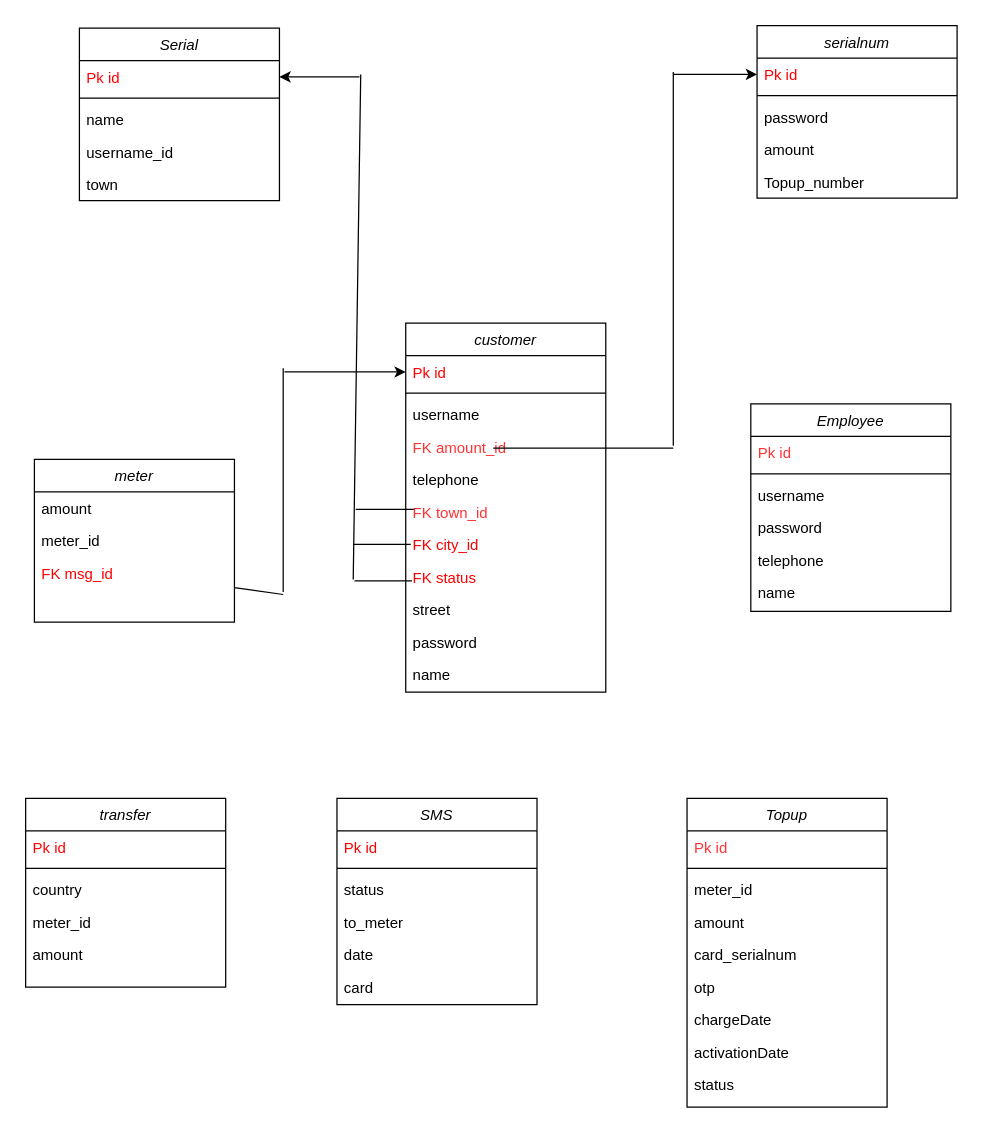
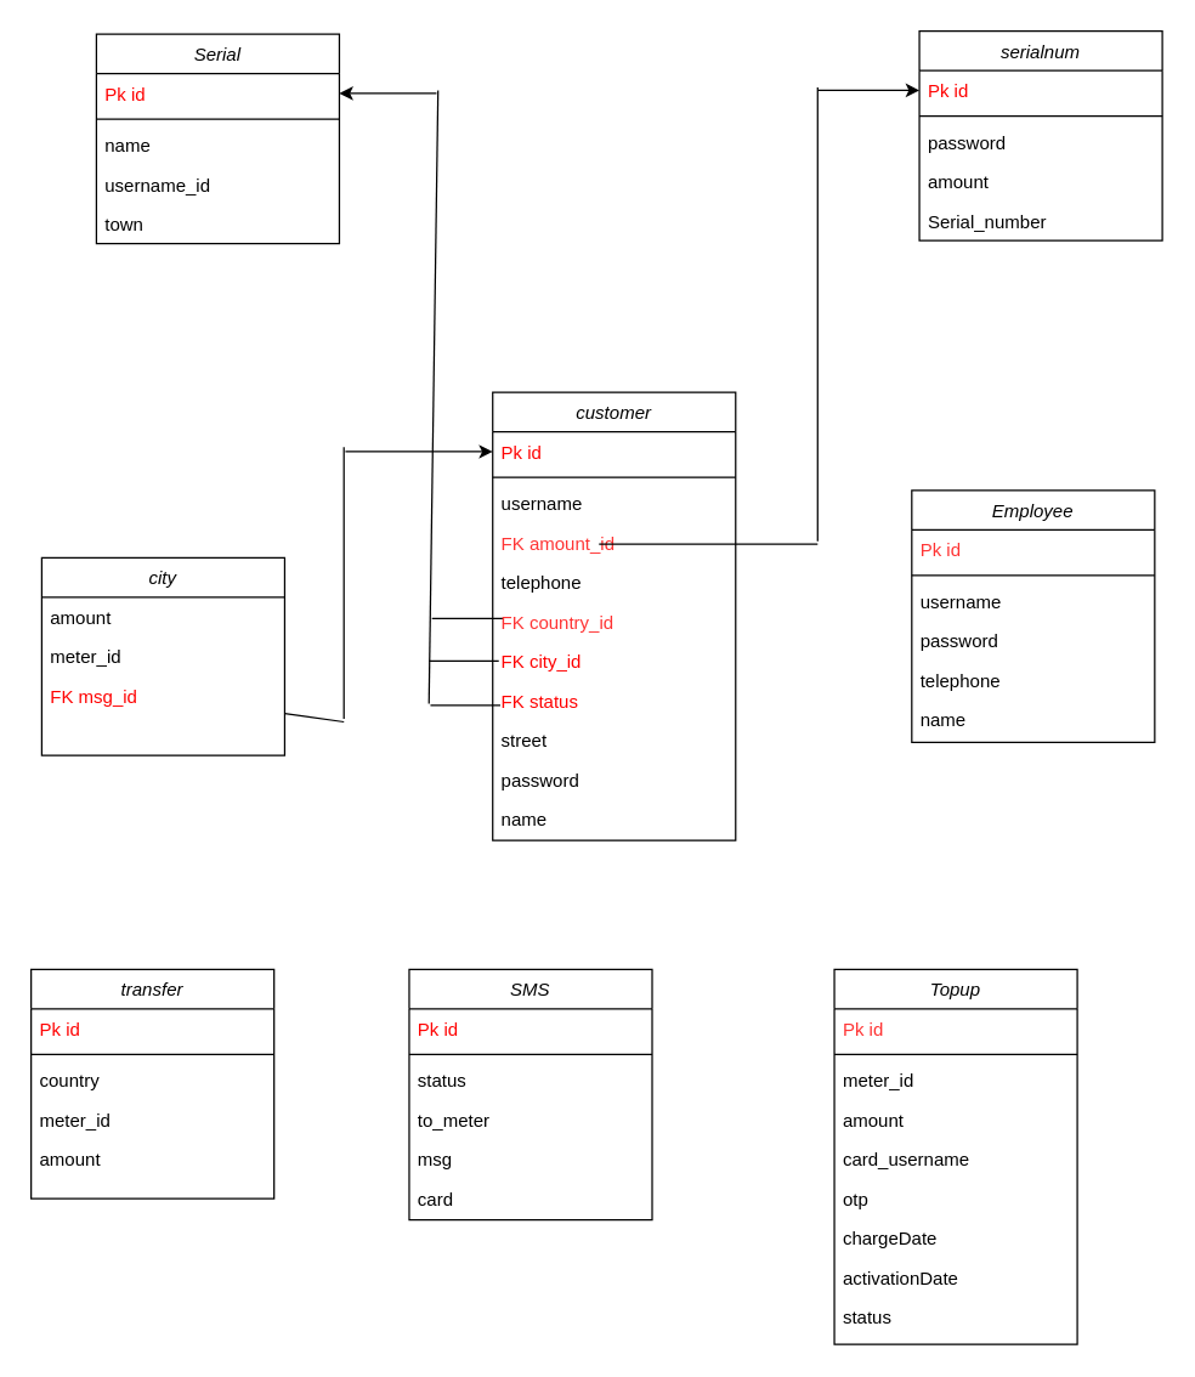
  <mxCell id="0" />
  <mxCell id="1" parent="0" />
  <mxCell id="2" value="transfer" style="swimlane;fontStyle=2;align=center;verticalAlign=top;childLayout=stackLayout;horizontal=1;startSize=26;horizontalStack=0;resizeParent=1;resizeLast=0;collapsible=1;marginBottom=0;rounded=0;shadow=0;strokeWidth=1;" parent="1" vertex="1"><mxGeometry x="20" y="638" width="160" height="151" as="geometry"><mxRectangle x="230" y="140" width="160" height="26" as="alternateBounds" /></mxGeometry></mxCell>
  <mxCell id="3" value="Pk id" style="text;align=left;verticalAlign=top;spacingLeft=4;spacingRight=4;overflow=hidden;rotatable=0;points=[[0,0.5],[1,0.5]];portConstraint=eastwest;fontColor=#FF0000;" parent="2" vertex="1"><mxGeometry y="26" width="160" height="26" as="geometry" /></mxCell>
  <mxCell id="4" value="" style="line;html=1;strokeWidth=1;align=left;verticalAlign=middle;spacingTop=-1;spacingLeft=3;spacingRight=3;rotatable=0;labelPosition=right;points=[];portConstraint=eastwest;" parent="2" vertex="1"><mxGeometry y="52" width="160" height="8" as="geometry" /></mxCell>
  <mxCell id="5" value="country" style="text;align=left;verticalAlign=top;spacingLeft=4;spacingRight=4;overflow=hidden;rotatable=0;points=[[0,0.5],[1,0.5]];portConstraint=eastwest;rounded=0;shadow=0;html=0;" parent="2" vertex="1"><mxGeometry y="60" width="160" height="26" as="geometry" /></mxCell>
  <mxCell id="6" value="meter_id" style="text;align=left;verticalAlign=top;spacingLeft=4;spacingRight=4;overflow=hidden;rotatable=0;points=[[0,0.5],[1,0.5]];portConstraint=eastwest;rounded=0;shadow=0;html=0;" parent="2" vertex="1"><mxGeometry y="86" width="160" height="26" as="geometry" /></mxCell>
  <mxCell id="7" value="amount" style="text;align=left;verticalAlign=top;spacingLeft=4;spacingRight=4;overflow=hidden;rotatable=0;points=[[0,0.5],[1,0.5]];portConstraint=eastwest;" parent="2" vertex="1"><mxGeometry y="112" width="160" height="26" as="geometry" /></mxCell>
  <mxCell id="8" value="SMS" style="swimlane;fontStyle=2;align=center;verticalAlign=top;childLayout=stackLayout;horizontal=1;startSize=26;horizontalStack=0;resizeParent=1;resizeLast=0;collapsible=1;marginBottom=0;rounded=0;shadow=0;strokeWidth=1;" parent="1" vertex="1"><mxGeometry x="269" y="638" width="160" height="165" as="geometry"><mxRectangle x="230" y="140" width="160" height="26" as="alternateBounds" /></mxGeometry></mxCell>
  <mxCell id="9" value="Pk id" style="text;align=left;verticalAlign=top;spacingLeft=4;spacingRight=4;overflow=hidden;rotatable=0;points=[[0,0.5],[1,0.5]];portConstraint=eastwest;fontColor=#FF0000;" parent="8" vertex="1"><mxGeometry y="26" width="160" height="26" as="geometry" /></mxCell>
  <mxCell id="10" value="" style="line;html=1;strokeWidth=1;align=left;verticalAlign=middle;spacingTop=-1;spacingLeft=3;spacingRight=3;rotatable=0;labelPosition=right;points=[];portConstraint=eastwest;" parent="8" vertex="1"><mxGeometry y="52" width="160" height="8" as="geometry" /></mxCell>
  <mxCell id="11" value="status" style="text;align=left;verticalAlign=top;spacingLeft=4;spacingRight=4;overflow=hidden;rotatable=0;points=[[0,0.5],[1,0.5]];portConstraint=eastwest;rounded=0;shadow=0;html=0;" parent="8" vertex="1"><mxGeometry y="60" width="160" height="26" as="geometry" /></mxCell>
  <mxCell id="12" value="to_meter" style="text;align=left;verticalAlign=top;spacingLeft=4;spacingRight=4;overflow=hidden;rotatable=0;points=[[0,0.5],[1,0.5]];portConstraint=eastwest;rounded=0;shadow=0;html=0;" parent="8" vertex="1"><mxGeometry y="86" width="160" height="26" as="geometry" /></mxCell>
- <mxCell id="13" value="date" style="text;align=left;verticalAlign=top;spacingLeft=4;spacingRight=4;overflow=hidden;rotatable=0;points=[[0,0.5],[1,0.5]];portConstraint=eastwest;" parent="8" vertex="1"><mxGeometry y="112" width="160" height="26" as="geometry" /></mxCell>
+ <mxCell id="13" value="msg" style="text;align=left;verticalAlign=top;spacingLeft=4;spacingRight=4;overflow=hidden;rotatable=0;points=[[0,0.5],[1,0.5]];portConstraint=eastwest;" parent="8" vertex="1"><mxGeometry y="112" width="160" height="26" as="geometry" /></mxCell>
  <mxCell id="14" value="card" style="text;align=left;verticalAlign=top;spacingLeft=4;spacingRight=4;overflow=hidden;rotatable=0;points=[[0,0.5],[1,0.5]];portConstraint=eastwest;" parent="8" vertex="1"><mxGeometry y="138" width="160" height="26" as="geometry" /></mxCell>
  <mxCell id="15" value="Topup" style="swimlane;fontStyle=2;align=center;verticalAlign=top;childLayout=stackLayout;horizontal=1;startSize=26;horizontalStack=0;resizeParent=1;resizeLast=0;collapsible=1;marginBottom=0;rounded=0;shadow=0;strokeWidth=1;" parent="1" vertex="1"><mxGeometry x="549" y="638" width="160" height="247" as="geometry"><mxRectangle x="230" y="140" width="160" height="26" as="alternateBounds" /></mxGeometry></mxCell>
  <mxCell id="16" value="Pk id" style="text;align=left;verticalAlign=top;spacingLeft=4;spacingRight=4;overflow=hidden;rotatable=0;points=[[0,0.5],[1,0.5]];portConstraint=eastwest;fontColor=#FF3333;" parent="15" vertex="1"><mxGeometry y="26" width="160" height="26" as="geometry" /></mxCell>
  <mxCell id="17" value="" style="line;html=1;strokeWidth=1;align=left;verticalAlign=middle;spacingTop=-1;spacingLeft=3;spacingRight=3;rotatable=0;labelPosition=right;points=[];portConstraint=eastwest;" parent="15" vertex="1"><mxGeometry y="52" width="160" height="8" as="geometry" /></mxCell>
  <mxCell id="18" value="meter_id" style="text;align=left;verticalAlign=top;spacingLeft=4;spacingRight=4;overflow=hidden;rotatable=0;points=[[0,0.5],[1,0.5]];portConstraint=eastwest;rounded=0;shadow=0;html=0;" parent="15" vertex="1"><mxGeometry y="60" width="160" height="26" as="geometry" /></mxCell>
  <mxCell id="19" value="amount" style="text;align=left;verticalAlign=top;spacingLeft=4;spacingRight=4;overflow=hidden;rotatable=0;points=[[0,0.5],[1,0.5]];portConstraint=eastwest;rounded=0;shadow=0;html=0;" parent="15" vertex="1"><mxGeometry y="86" width="160" height="26" as="geometry" /></mxCell>
- <mxCell id="20" value="card_serialnum" style="text;align=left;verticalAlign=top;spacingLeft=4;spacingRight=4;overflow=hidden;rotatable=0;points=[[0,0.5],[1,0.5]];portConstraint=eastwest;" parent="15" vertex="1"><mxGeometry y="112" width="160" height="26" as="geometry" /></mxCell>
+ <mxCell id="20" value="card_username" style="text;align=left;verticalAlign=top;spacingLeft=4;spacingRight=4;overflow=hidden;rotatable=0;points=[[0,0.5],[1,0.5]];portConstraint=eastwest;" parent="15" vertex="1"><mxGeometry y="112" width="160" height="26" as="geometry" /></mxCell>
  <mxCell id="21" value="otp" style="text;align=left;verticalAlign=top;spacingLeft=4;spacingRight=4;overflow=hidden;rotatable=0;points=[[0,0.5],[1,0.5]];portConstraint=eastwest;" parent="15" vertex="1"><mxGeometry y="138" width="160" height="26" as="geometry" /></mxCell>
  <mxCell id="22" value="chargeDate" style="text;align=left;verticalAlign=top;spacingLeft=4;spacingRight=4;overflow=hidden;rotatable=0;points=[[0,0.5],[1,0.5]];portConstraint=eastwest;" parent="15" vertex="1"><mxGeometry y="164" width="160" height="26" as="geometry" /></mxCell>
  <mxCell id="23" value="activationDate" style="text;align=left;verticalAlign=top;spacingLeft=4;spacingRight=4;overflow=hidden;rotatable=0;points=[[0,0.5],[1,0.5]];portConstraint=eastwest;" parent="15" vertex="1"><mxGeometry y="190" width="160" height="26" as="geometry" /></mxCell>
  <mxCell id="24" value="status" style="text;align=left;verticalAlign=top;spacingLeft=4;spacingRight=4;overflow=hidden;rotatable=0;points=[[0,0.5],[1,0.5]];portConstraint=eastwest;" parent="15" vertex="1"><mxGeometry y="216" width="160" height="26" as="geometry" /></mxCell>
- <mxCell id="25" value="meter" style="swimlane;fontStyle=2;align=center;verticalAlign=top;childLayout=stackLayout;horizontal=1;startSize=26;horizontalStack=0;resizeParent=1;resizeLast=0;collapsible=1;marginBottom=0;rounded=0;shadow=0;strokeWidth=1;" parent="1" vertex="1"><mxGeometry x="27" y="367" width="160" height="130" as="geometry"><mxRectangle x="230" y="140" width="160" height="26" as="alternateBounds" /></mxGeometry></mxCell>
+ <mxCell id="25" value="city" style="swimlane;fontStyle=2;align=center;verticalAlign=top;childLayout=stackLayout;horizontal=1;startSize=26;horizontalStack=0;resizeParent=1;resizeLast=0;collapsible=1;marginBottom=0;rounded=0;shadow=0;strokeWidth=1;" parent="1" vertex="1"><mxGeometry x="27" y="367" width="160" height="130" as="geometry"><mxRectangle x="230" y="140" width="160" height="26" as="alternateBounds" /></mxGeometry></mxCell>
  <mxCell id="26" value="" style="endArrow=none;html=1;rounded=0;fontColor=#FF3333;" parent="25" edge="1"><mxGeometry relative="1" as="geometry"><mxPoint x="257" y="40" as="sourcePoint" /><mxPoint x="304" y="40" as="targetPoint" /></mxGeometry></mxCell>
  <mxCell id="27" value="amount" style="text;align=left;verticalAlign=top;spacingLeft=4;spacingRight=4;overflow=hidden;rotatable=0;points=[[0,0.5],[1,0.5]];portConstraint=eastwest;rounded=0;shadow=0;html=0;" parent="25" vertex="1"><mxGeometry y="26" width="160" height="26" as="geometry" /></mxCell>
  <mxCell id="28" value="meter_id" style="text;align=left;verticalAlign=top;spacingLeft=4;spacingRight=4;overflow=hidden;rotatable=0;points=[[0,0.5],[1,0.5]];portConstraint=eastwest;rounded=0;shadow=0;html=0;" parent="25" vertex="1"><mxGeometry y="52" width="160" height="26" as="geometry" /></mxCell>
  <mxCell id="29" value="FK msg_id" style="text;align=left;verticalAlign=top;spacingLeft=4;spacingRight=4;overflow=hidden;rotatable=0;points=[[0,0.5],[1,0.5]];portConstraint=eastwest;fontColor=#FF0000;" parent="25" vertex="1"><mxGeometry y="78" width="160" height="26" as="geometry" /></mxCell>
  <mxCell id="30" value="customer" style="swimlane;fontStyle=2;align=center;verticalAlign=top;childLayout=stackLayout;horizontal=1;startSize=26;horizontalStack=0;resizeParent=1;resizeLast=0;collapsible=1;marginBottom=0;rounded=0;shadow=0;strokeWidth=1;" parent="1" vertex="1"><mxGeometry x="324" y="258" width="160" height="295" as="geometry"><mxRectangle x="230" y="140" width="160" height="26" as="alternateBounds" /></mxGeometry></mxCell>
  <mxCell id="31" value="Pk id" style="text;align=left;verticalAlign=top;spacingLeft=4;spacingRight=4;overflow=hidden;rotatable=0;points=[[0,0.5],[1,0.5]];portConstraint=eastwest;fontColor=#FF0000;" parent="30" vertex="1"><mxGeometry y="26" width="160" height="26" as="geometry" /></mxCell>
  <mxCell id="32" value="" style="line;html=1;strokeWidth=1;align=left;verticalAlign=middle;spacingTop=-1;spacingLeft=3;spacingRight=3;rotatable=0;labelPosition=right;points=[];portConstraint=eastwest;" parent="30" vertex="1"><mxGeometry y="52" width="160" height="8" as="geometry" /></mxCell>
  <mxCell id="33" value="username" style="text;align=left;verticalAlign=top;spacingLeft=4;spacingRight=4;overflow=hidden;rotatable=0;points=[[0,0.5],[1,0.5]];portConstraint=eastwest;rounded=0;shadow=0;html=0;" parent="30" vertex="1"><mxGeometry y="60" width="160" height="26" as="geometry" /></mxCell>
  <mxCell id="34" value="FK amount_id" style="text;align=left;verticalAlign=top;spacingLeft=4;spacingRight=4;overflow=hidden;rotatable=0;points=[[0,0.5],[1,0.5]];portConstraint=eastwest;rounded=0;shadow=0;html=0;fontColor=#FF3333;" parent="30" vertex="1"><mxGeometry y="86" width="160" height="26" as="geometry" /></mxCell>
  <mxCell id="35" value="" style="endArrow=none;html=1;rounded=0;fontColor=#FF3333;" parent="30" edge="1"><mxGeometry relative="1" as="geometry"><mxPoint x="70" y="100" as="sourcePoint" /><mxPoint x="214" y="100" as="targetPoint" /></mxGeometry></mxCell>
  <mxCell id="36" value="telephone" style="text;align=left;verticalAlign=top;spacingLeft=4;spacingRight=4;overflow=hidden;rotatable=0;points=[[0,0.5],[1,0.5]];portConstraint=eastwest;" parent="30" vertex="1"><mxGeometry y="112" width="160" height="26" as="geometry" /></mxCell>
- <mxCell id="37" value="FK town_id" style="text;align=left;verticalAlign=top;spacingLeft=4;spacingRight=4;overflow=hidden;rotatable=0;points=[[0,0.5],[1,0.5]];portConstraint=eastwest;fontColor=#FF3333;" parent="30" vertex="1"><mxGeometry y="138" width="160" height="26" as="geometry" /></mxCell>
+ <mxCell id="37" value="FK country_id" style="text;align=left;verticalAlign=top;spacingLeft=4;spacingRight=4;overflow=hidden;rotatable=0;points=[[0,0.5],[1,0.5]];portConstraint=eastwest;fontColor=#FF3333;" parent="30" vertex="1"><mxGeometry y="138" width="160" height="26" as="geometry" /></mxCell>
  <mxCell id="38" value="FK city_id" style="text;align=left;verticalAlign=top;spacingLeft=4;spacingRight=4;overflow=hidden;rotatable=0;points=[[0,0.5],[1,0.5]];portConstraint=eastwest;fontColor=#FF0000;" parent="30" vertex="1"><mxGeometry y="164" width="160" height="26" as="geometry" /></mxCell>
  <mxCell id="39" value="FK status" style="text;align=left;verticalAlign=top;spacingLeft=4;spacingRight=4;overflow=hidden;rotatable=0;points=[[0,0.5],[1,0.5]];portConstraint=eastwest;fontColor=#FF0000;" parent="30" vertex="1"><mxGeometry y="190" width="160" height="26" as="geometry" /></mxCell>
  <mxCell id="40" value="street" style="text;align=left;verticalAlign=top;spacingLeft=4;spacingRight=4;overflow=hidden;rotatable=0;points=[[0,0.5],[1,0.5]];portConstraint=eastwest;" parent="30" vertex="1"><mxGeometry y="216" width="160" height="26" as="geometry" /></mxCell>
  <mxCell id="41" value="password" style="text;align=left;verticalAlign=top;spacingLeft=4;spacingRight=4;overflow=hidden;rotatable=0;points=[[0,0.5],[1,0.5]];portConstraint=eastwest;" parent="30" vertex="1"><mxGeometry y="242" width="160" height="26" as="geometry" /></mxCell>
  <mxCell id="42" value="name" style="text;align=left;verticalAlign=top;spacingLeft=4;spacingRight=4;overflow=hidden;rotatable=0;points=[[0,0.5],[1,0.5]];portConstraint=eastwest;" parent="30" vertex="1"><mxGeometry y="268" width="160" height="26" as="geometry" /></mxCell>
  <mxCell id="43" value="Employee" style="swimlane;fontStyle=2;align=center;verticalAlign=top;childLayout=stackLayout;horizontal=1;startSize=26;horizontalStack=0;resizeParent=1;resizeLast=0;collapsible=1;marginBottom=0;rounded=0;shadow=0;strokeWidth=1;" parent="1" vertex="1"><mxGeometry x="600" y="322.5" width="160" height="166" as="geometry"><mxRectangle x="230" y="140" width="160" height="26" as="alternateBounds" /></mxGeometry></mxCell>
  <mxCell id="44" value="Pk id" style="text;align=left;verticalAlign=top;spacingLeft=4;spacingRight=4;overflow=hidden;rotatable=0;points=[[0,0.5],[1,0.5]];portConstraint=eastwest;fontColor=#FF3333;" parent="43" vertex="1"><mxGeometry y="26" width="160" height="26" as="geometry" /></mxCell>
  <mxCell id="45" value="" style="line;html=1;strokeWidth=1;align=left;verticalAlign=middle;spacingTop=-1;spacingLeft=3;spacingRight=3;rotatable=0;labelPosition=right;points=[];portConstraint=eastwest;" parent="43" vertex="1"><mxGeometry y="52" width="160" height="8" as="geometry" /></mxCell>
  <mxCell id="46" value="username" style="text;align=left;verticalAlign=top;spacingLeft=4;spacingRight=4;overflow=hidden;rotatable=0;points=[[0,0.5],[1,0.5]];portConstraint=eastwest;rounded=0;shadow=0;html=0;" parent="43" vertex="1"><mxGeometry y="60" width="160" height="26" as="geometry" /></mxCell>
  <mxCell id="47" value="password" style="text;align=left;verticalAlign=top;spacingLeft=4;spacingRight=4;overflow=hidden;rotatable=0;points=[[0,0.5],[1,0.5]];portConstraint=eastwest;rounded=0;shadow=0;html=0;" parent="43" vertex="1"><mxGeometry y="86" width="160" height="26" as="geometry" /></mxCell>
  <mxCell id="48" value="telephone" style="text;align=left;verticalAlign=top;spacingLeft=4;spacingRight=4;overflow=hidden;rotatable=0;points=[[0,0.5],[1,0.5]];portConstraint=eastwest;" parent="43" vertex="1"><mxGeometry y="112" width="160" height="26" as="geometry" /></mxCell>
  <mxCell id="49" value="name" style="text;align=left;verticalAlign=top;spacingLeft=4;spacingRight=4;overflow=hidden;rotatable=0;points=[[0,0.5],[1,0.5]];portConstraint=eastwest;" parent="43" vertex="1"><mxGeometry y="138" width="160" height="26" as="geometry" /></mxCell>
  <mxCell id="50" value="serialnum" style="swimlane;fontStyle=2;align=center;verticalAlign=top;childLayout=stackLayout;horizontal=1;startSize=26;horizontalStack=0;resizeParent=1;resizeLast=0;collapsible=1;marginBottom=0;rounded=0;shadow=0;strokeWidth=1;" parent="1" vertex="1"><mxGeometry x="605" y="20" width="160" height="138" as="geometry"><mxRectangle x="230" y="140" width="160" height="26" as="alternateBounds" /></mxGeometry></mxCell>
  <mxCell id="51" value="Pk id" style="text;align=left;verticalAlign=top;spacingLeft=4;spacingRight=4;overflow=hidden;rotatable=0;points=[[0,0.5],[1,0.5]];portConstraint=eastwest;shadow=1;fontColor=#FF0000;" parent="50" vertex="1"><mxGeometry y="26" width="160" height="26" as="geometry" /></mxCell>
  <mxCell id="52" value="" style="line;html=1;strokeWidth=1;align=left;verticalAlign=middle;spacingTop=-1;spacingLeft=3;spacingRight=3;rotatable=0;labelPosition=right;points=[];portConstraint=eastwest;" parent="50" vertex="1"><mxGeometry y="52" width="160" height="8" as="geometry" /></mxCell>
  <mxCell id="53" value="password" style="text;align=left;verticalAlign=top;spacingLeft=4;spacingRight=4;overflow=hidden;rotatable=0;points=[[0,0.5],[1,0.5]];portConstraint=eastwest;rounded=0;shadow=1;html=0;" parent="50" vertex="1"><mxGeometry y="60" width="160" height="26" as="geometry" /></mxCell>
  <mxCell id="54" value="amount" style="text;align=left;verticalAlign=top;spacingLeft=4;spacingRight=4;overflow=hidden;rotatable=0;points=[[0,0.5],[1,0.5]];portConstraint=eastwest;rounded=0;shadow=0;html=0;" parent="50" vertex="1"><mxGeometry y="86" width="160" height="26" as="geometry" /></mxCell>
- <mxCell id="55" value="Topup_number" style="text;align=left;verticalAlign=top;spacingLeft=4;spacingRight=4;overflow=hidden;rotatable=0;points=[[0,0.5],[1,0.5]];portConstraint=eastwest;" parent="50" vertex="1"><mxGeometry y="112" width="160" height="26" as="geometry" /></mxCell>
+ <mxCell id="55" value="Serial_number" style="text;align=left;verticalAlign=top;spacingLeft=4;spacingRight=4;overflow=hidden;rotatable=0;points=[[0,0.5],[1,0.5]];portConstraint=eastwest;" parent="50" vertex="1"><mxGeometry y="112" width="160" height="26" as="geometry" /></mxCell>
  <mxCell id="56" value="Serial" style="swimlane;fontStyle=2;align=center;verticalAlign=top;childLayout=stackLayout;horizontal=1;startSize=26;horizontalStack=0;resizeParent=1;resizeLast=0;collapsible=1;marginBottom=0;rounded=0;shadow=0;strokeWidth=1;" parent="1" vertex="1"><mxGeometry x="63" y="22" width="160" height="138" as="geometry"><mxRectangle x="230" y="140" width="160" height="26" as="alternateBounds" /></mxGeometry></mxCell>
  <mxCell id="57" value="Pk id" style="text;align=left;verticalAlign=top;spacingLeft=4;spacingRight=4;overflow=hidden;rotatable=0;points=[[0,0.5],[1,0.5]];portConstraint=eastwest;fontColor=#FF0000;" parent="56" vertex="1"><mxGeometry y="26" width="160" height="26" as="geometry" /></mxCell>
  <mxCell id="58" value="" style="line;html=1;strokeWidth=1;align=left;verticalAlign=middle;spacingTop=-1;spacingLeft=3;spacingRight=3;rotatable=0;labelPosition=right;points=[];portConstraint=eastwest;" parent="56" vertex="1"><mxGeometry y="52" width="160" height="8" as="geometry" /></mxCell>
  <mxCell id="59" value="name" style="text;align=left;verticalAlign=top;spacingLeft=4;spacingRight=4;overflow=hidden;rotatable=0;points=[[0,0.5],[1,0.5]];portConstraint=eastwest;rounded=0;shadow=0;html=0;" parent="56" vertex="1"><mxGeometry y="60" width="160" height="26" as="geometry" /></mxCell>
  <mxCell id="60" value="username_id" style="text;align=left;verticalAlign=top;spacingLeft=4;spacingRight=4;overflow=hidden;rotatable=0;points=[[0,0.5],[1,0.5]];portConstraint=eastwest;rounded=0;shadow=0;html=0;" parent="56" vertex="1"><mxGeometry y="86" width="160" height="26" as="geometry" /></mxCell>
  <mxCell id="61" value="town" style="text;align=left;verticalAlign=top;spacingLeft=4;spacingRight=4;overflow=hidden;rotatable=0;points=[[0,0.5],[1,0.5]];portConstraint=eastwest;" parent="56" vertex="1"><mxGeometry y="112" width="160" height="26" as="geometry" /></mxCell>
  <mxCell id="62" value="" style="endArrow=none;html=1;rounded=0;fontColor=#FF3333;" parent="1" edge="1"><mxGeometry relative="1" as="geometry"><mxPoint x="538" y="356" as="sourcePoint" /><mxPoint x="538" y="57" as="targetPoint" /></mxGeometry></mxCell>
  <mxCell id="63" value="" style="endArrow=classic;html=1;fontColor=#FF3333;entryX=0;entryY=0.5;entryDx=0;entryDy=0;" parent="1" target="51" edge="1"><mxGeometry width="50" height="50" relative="1" as="geometry"><mxPoint x="538" y="59" as="sourcePoint" /><mxPoint x="569" y="47" as="targetPoint" /></mxGeometry></mxCell>
  <mxCell id="64" value="" style="endArrow=none;html=1;rounded=0;fontColor=#FF3333;" parent="1" edge="1"><mxGeometry relative="1" as="geometry"><mxPoint x="283" y="464" as="sourcePoint" /><mxPoint x="329" y="464" as="targetPoint" /></mxGeometry></mxCell>
  <mxCell id="65" value="" style="endArrow=none;html=1;rounded=0;fontColor=#FF3333;" parent="1" edge="1"><mxGeometry relative="1" as="geometry"><mxPoint x="282" y="435" as="sourcePoint" /><mxPoint x="328" y="435" as="targetPoint" /></mxGeometry></mxCell>
  <mxCell id="66" value="" style="endArrow=none;html=1;rounded=0;fontColor=#FF3333;" parent="1" edge="1"><mxGeometry relative="1" as="geometry"><mxPoint x="288" y="59" as="sourcePoint" /><mxPoint x="282" y="463" as="targetPoint" /></mxGeometry></mxCell>
  <mxCell id="67" value="" style="endArrow=classic;html=1;fontColor=#FF3333;entryX=1;entryY=0.5;entryDx=0;entryDy=0;" parent="1" target="57" edge="1"><mxGeometry width="50" height="50" relative="1" as="geometry"><mxPoint x="287" y="61" as="sourcePoint" /><mxPoint x="284" y="49" as="targetPoint" /></mxGeometry></mxCell>
  <mxCell id="68" value="" style="endArrow=none;html=1;fontColor=#FF0000;" parent="1" source="29" edge="1"><mxGeometry width="50" height="50" relative="1" as="geometry"><mxPoint x="155" y="525" as="sourcePoint" /><mxPoint x="226" y="475" as="targetPoint" /></mxGeometry></mxCell>
  <mxCell id="69" value="" style="endArrow=none;html=1;fontColor=#FF0000;" parent="1" edge="1"><mxGeometry width="50" height="50" relative="1" as="geometry"><mxPoint x="226" y="473" as="sourcePoint" /><mxPoint x="226" y="294" as="targetPoint" /></mxGeometry></mxCell>
  <mxCell id="70" value="" style="endArrow=classic;html=1;fontColor=#FF0000;entryX=0;entryY=0.5;entryDx=0;entryDy=0;" parent="1" target="31" edge="1"><mxGeometry width="50" height="50" relative="1" as="geometry"><mxPoint x="227" y="297" as="sourcePoint" /><mxPoint x="270" y="278" as="targetPoint" /></mxGeometry></mxCell>
